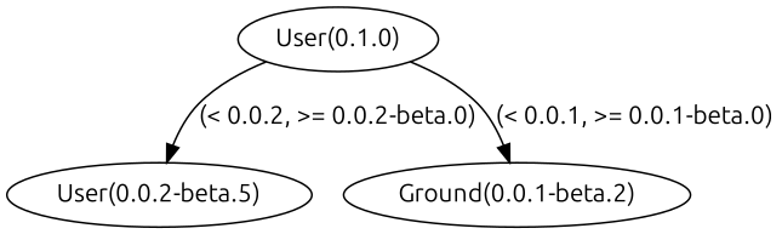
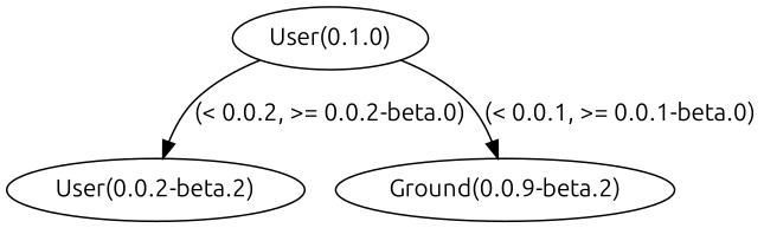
  digraph {
    fontname=Ubuntu
    node [fontname=Ubuntu]
    edge [fontname=Ubuntu]
    n1 [label="User(0.1.0)"]
-   "User(0.0.2-beta.2)" [label="User(0.0.2-beta.5)"]
-   "Ground(0.0.1-beta.2)"
+   "User(0.0.2-beta.2)"
+   "Ground(0.0.1-beta.2)" [label="Ground(0.0.9-beta.2)"]
    n1 -> "User(0.0.2-beta.2)" [label="(< 0.0.2, >= 0.0.2-beta.0)"]
    n1 -> "Ground(0.0.1-beta.2)" [label="(< 0.0.1, >= 0.0.1-beta.0)"]
  }
